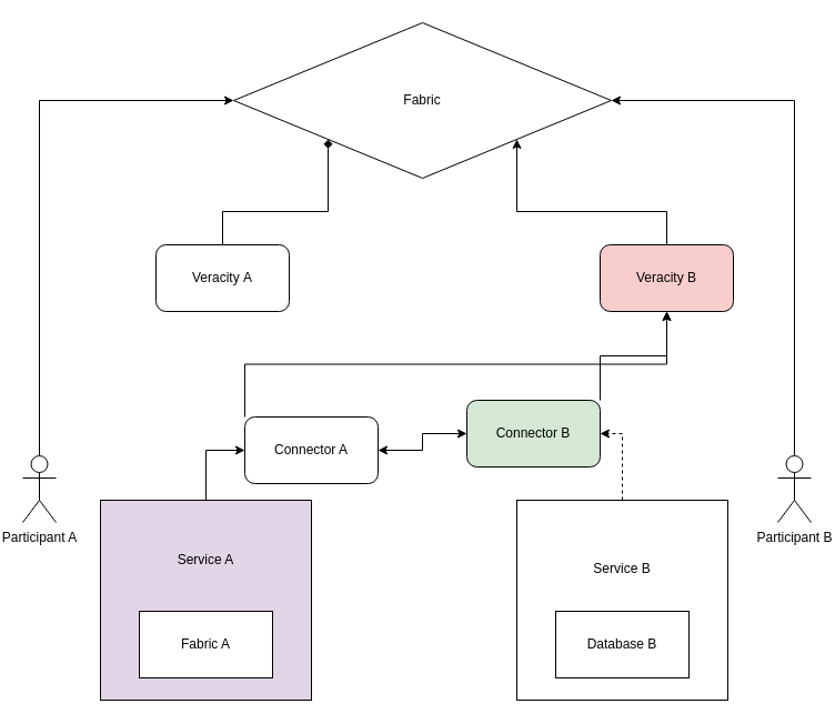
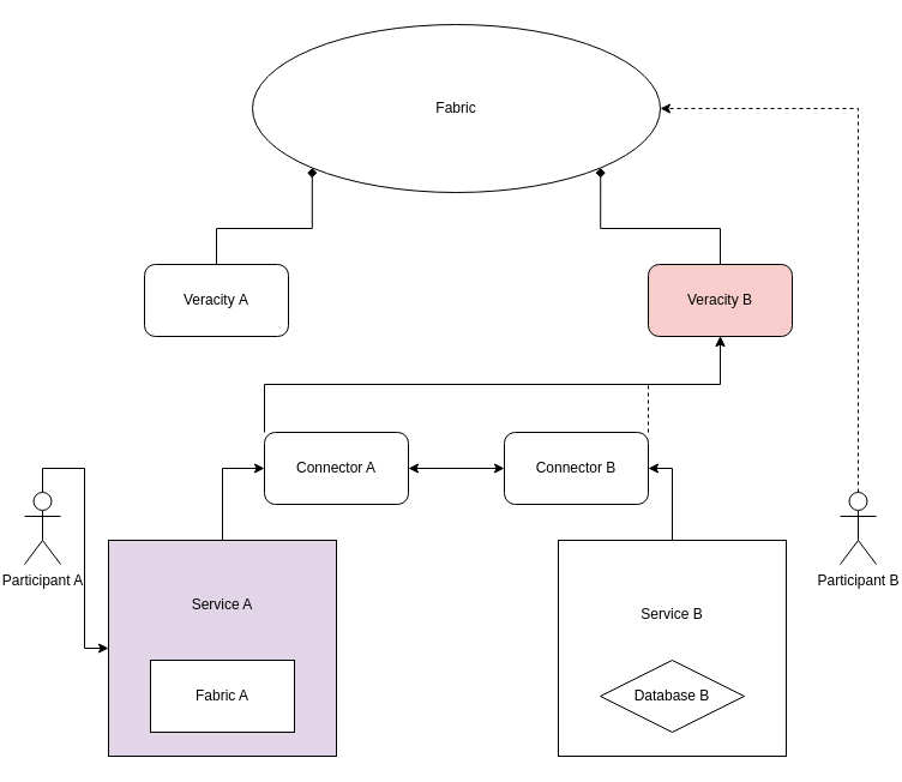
  <mxCell id="0" />
  <mxCell id="1" parent="0" />
  <mxCell id="2" value="Service B&lt;div&gt;&lt;br&gt;&lt;/div&gt;&lt;div&gt;&lt;br&gt;&lt;/div&gt;&lt;div&gt;&lt;br&gt;&lt;/div&gt;&lt;div&gt;&lt;br&gt;&lt;/div&gt;" style="rounded=0;whiteSpace=wrap;html=1;" parent="1" vertex="1"><mxGeometry x="465" y="450" width="190" height="180" as="geometry" /></mxCell>
  <mxCell id="3" value="&lt;div&gt;&lt;span style=&quot;background-color: initial;&quot;&gt;Service A&lt;/span&gt;&lt;br&gt;&lt;/div&gt;&lt;div&gt;&lt;span style=&quot;background-color: initial;&quot;&gt;&lt;br&gt;&lt;/span&gt;&lt;/div&gt;&lt;div&gt;&lt;span style=&quot;background-color: initial;&quot;&gt;&lt;br&gt;&lt;/span&gt;&lt;/div&gt;&lt;div&gt;&lt;span style=&quot;background-color: initial;&quot;&gt;&lt;br&gt;&lt;/span&gt;&lt;/div&gt;&lt;div&gt;&lt;span style=&quot;background-color: initial;&quot;&gt;&lt;br&gt;&lt;/span&gt;&lt;/div&gt;&lt;div&gt;&lt;span style=&quot;background-color: initial;&quot;&gt;&lt;br&gt;&lt;/span&gt;&lt;/div&gt;" style="rounded=0;whiteSpace=wrap;html=1;fillColor=#e1d5e7;" parent="1" vertex="1"><mxGeometry x="90" y="450" width="190" height="180" as="geometry" /></mxCell>
  <mxCell id="4" value="Fabric A" style="rounded=0;whiteSpace=wrap;html=1;" parent="1" vertex="1"><mxGeometry x="125" y="550" width="120" height="60" as="geometry" /></mxCell>
- <mxCell id="5" style="edgeStyle=orthogonalEdgeStyle;rounded=0;orthogonalLoop=1;jettySize=auto;html=1;exitX=0.5;exitY=0;exitDx=0;exitDy=0;exitPerimeter=0;entryX=0;entryY=0.5;entryDx=0;entryDy=0;" parent="1" source="6" target="21" edge="1"><mxGeometry relative="1" as="geometry" /></mxCell>
+ <mxCell id="5" style="edgeStyle=orthogonalEdgeStyle;rounded=0;orthogonalLoop=1;jettySize=auto;html=1;exitX=0.5;exitY=0;exitDx=0;exitDy=0;exitPerimeter=0;" parent="1" source="6" target="3" edge="1"><mxGeometry relative="1" as="geometry" /></mxCell>
  <mxCell id="6" value="Participant A" style="shape=umlActor;verticalLabelPosition=bottom;verticalAlign=top;html=1;outlineConnect=0;" parent="1" vertex="1"><mxGeometry x="20" y="410" width="30" height="60" as="geometry" /></mxCell>
  <mxCell id="7" style="edgeStyle=orthogonalEdgeStyle;rounded=0;orthogonalLoop=1;jettySize=auto;html=1;exitX=0.5;exitY=0;exitDx=0;exitDy=0;entryX=0;entryY=0.5;entryDx=0;entryDy=0;" parent="1" source="3" target="10" edge="1"><mxGeometry relative="1" as="geometry" /></mxCell>
  <mxCell id="8" style="edgeStyle=orthogonalEdgeStyle;rounded=0;orthogonalLoop=1;jettySize=auto;html=1;exitX=1;exitY=0.5;exitDx=0;exitDy=0;entryX=0;entryY=0.5;entryDx=0;entryDy=0;startArrow=classic;startFill=1;" parent="1" source="10" target="16" edge="1"><mxGeometry relative="1" as="geometry" /></mxCell>
  <mxCell id="9" style="edgeStyle=orthogonalEdgeStyle;rounded=0;orthogonalLoop=1;jettySize=auto;html=1;exitX=0;exitY=0;exitDx=0;exitDy=0;" parent="1" source="10" target="20" edge="1"><mxGeometry relative="1" as="geometry" /></mxCell>
- <mxCell id="10" value="Connector A" style="rounded=1;whiteSpace=wrap;html=1;" parent="1" vertex="1"><mxGeometry x="220" y="375" width="120" height="60" as="geometry" /></mxCell>
- <mxCell id="11" value="Database B" style="rounded=0;whiteSpace=wrap;html=1;" parent="1" vertex="1"><mxGeometry x="500" y="550" width="120" height="60" as="geometry" /></mxCell>
- <mxCell id="12" style="edgeStyle=orthogonalEdgeStyle;rounded=0;orthogonalLoop=1;jettySize=auto;html=1;exitX=0.5;exitY=0;exitDx=0;exitDy=0;exitPerimeter=0;entryX=1;entryY=0.5;entryDx=0;entryDy=0;" parent="1" source="13" target="21" edge="1"><mxGeometry relative="1" as="geometry" /></mxCell>
+ <mxCell id="10" value="Connector A" style="rounded=1;whiteSpace=wrap;html=1;" parent="1" vertex="1"><mxGeometry x="220" y="360" width="120" height="60" as="geometry" /></mxCell>
+ <mxCell id="11" value="Database B" style="rhombus;whiteSpace=wrap;html=1;" parent="1" vertex="1"><mxGeometry x="500" y="550" width="120" height="60" as="geometry" /></mxCell>
+ <mxCell id="12" style="edgeStyle=orthogonalEdgeStyle;rounded=0;orthogonalLoop=1;jettySize=auto;html=1;exitX=0.5;exitY=0;exitDx=0;exitDy=0;exitPerimeter=0;entryX=1;entryY=0.5;entryDx=0;entryDy=0;dashed=1;" parent="1" source="13" target="21" edge="1"><mxGeometry relative="1" as="geometry" /></mxCell>
  <mxCell id="13" value="Participant B" style="shape=umlActor;verticalLabelPosition=bottom;verticalAlign=top;html=1;outlineConnect=0;" parent="1" vertex="1"><mxGeometry x="700" y="410" width="30" height="60" as="geometry" /></mxCell>
- <mxCell id="14" style="edgeStyle=orthogonalEdgeStyle;rounded=0;orthogonalLoop=1;jettySize=auto;html=1;exitX=0.5;exitY=0;exitDx=0;exitDy=0;entryX=1;entryY=0.5;entryDx=0;entryDy=0;dashed=1;" parent="1" source="2" target="16" edge="1"><mxGeometry relative="1" as="geometry" /></mxCell>
- <mxCell id="15" style="edgeStyle=orthogonalEdgeStyle;rounded=0;orthogonalLoop=1;jettySize=auto;html=1;exitX=1;exitY=0;exitDx=0;exitDy=0;entryX=0.5;entryY=1;entryDx=0;entryDy=0;" parent="1" source="16" target="20" edge="1"><mxGeometry relative="1" as="geometry" /></mxCell>
- <mxCell id="16" value="Connector B" style="rounded=1;whiteSpace=wrap;html=1;fillColor=#d5e8d4;" parent="1" vertex="1"><mxGeometry x="420" y="360" width="120" height="60" as="geometry" /></mxCell>
+ <mxCell id="14" style="edgeStyle=orthogonalEdgeStyle;rounded=0;orthogonalLoop=1;jettySize=auto;html=1;exitX=0.5;exitY=0;exitDx=0;exitDy=0;entryX=1;entryY=0.5;entryDx=0;entryDy=0;" parent="1" source="2" target="16" edge="1"><mxGeometry relative="1" as="geometry" /></mxCell>
+ <mxCell id="15" style="edgeStyle=orthogonalEdgeStyle;rounded=0;orthogonalLoop=1;jettySize=auto;html=1;exitX=1;exitY=0;exitDx=0;exitDy=0;entryX=0.5;entryY=1;entryDx=0;entryDy=0;dashed=1;" parent="1" source="16" target="20" edge="1"><mxGeometry relative="1" as="geometry" /></mxCell>
+ <mxCell id="16" value="Connector B" style="rounded=1;whiteSpace=wrap;html=1;" parent="1" vertex="1"><mxGeometry x="420" y="360" width="120" height="60" as="geometry" /></mxCell>
  <mxCell id="17" style="edgeStyle=orthogonalEdgeStyle;rounded=0;orthogonalLoop=1;jettySize=auto;html=1;exitX=0.5;exitY=0;exitDx=0;exitDy=0;entryX=0;entryY=1;entryDx=0;entryDy=0;endArrow=diamond;" parent="1" source="18" target="21" edge="1"><mxGeometry relative="1" as="geometry" /></mxCell>
- <mxCell id="18" value="Veracity&amp;nbsp;&lt;span style=&quot;background-color: initial;&quot;&gt;A&lt;/span&gt;" style="rounded=1;whiteSpace=wrap;html=1;" parent="1" vertex="1"><mxGeometry x="140" y="220" width="120" height="60" as="geometry" /></mxCell>
- <mxCell id="19" style="edgeStyle=orthogonalEdgeStyle;rounded=0;orthogonalLoop=1;jettySize=auto;html=1;exitX=0.5;exitY=0;exitDx=0;exitDy=0;entryX=1;entryY=1;entryDx=0;entryDy=0;" parent="1" source="20" target="21" edge="1"><mxGeometry relative="1" as="geometry" /></mxCell>
+ <mxCell id="18" value="Veracity&amp;nbsp;&lt;span style=&quot;background-color: initial;&quot;&gt;A&lt;/span&gt;" style="rounded=1;whiteSpace=wrap;html=1;" parent="1" vertex="1"><mxGeometry x="120" y="220" width="120" height="60" as="geometry" /></mxCell>
+ <mxCell id="19" style="edgeStyle=orthogonalEdgeStyle;rounded=0;orthogonalLoop=1;jettySize=auto;html=1;exitX=0.5;exitY=0;exitDx=0;exitDy=0;entryX=1;entryY=1;entryDx=0;entryDy=0;endArrow=diamond;" parent="1" source="20" target="21" edge="1"><mxGeometry relative="1" as="geometry" /></mxCell>
  <mxCell id="20" value="Veracity B" style="rounded=1;whiteSpace=wrap;html=1;fillColor=#f8cecc;" parent="1" vertex="1"><mxGeometry x="540" y="220" width="120" height="60" as="geometry" /></mxCell>
- <mxCell id="21" value="Fabric" style="rhombus;whiteSpace=wrap;html=1;" parent="1" vertex="1"><mxGeometry x="210" y="20" width="340" height="140" as="geometry" /></mxCell>
+ <mxCell id="21" value="Fabric" style="ellipse;whiteSpace=wrap;html=1;" parent="1" vertex="1"><mxGeometry x="210" y="20" width="340" height="140" as="geometry" /></mxCell>
